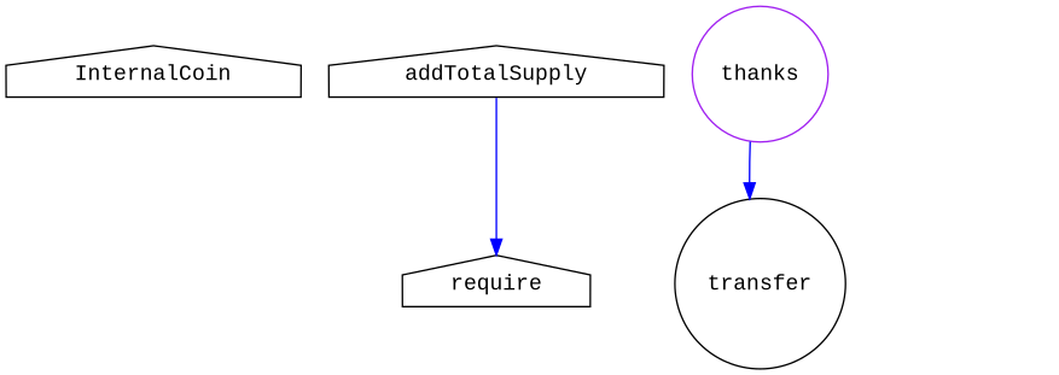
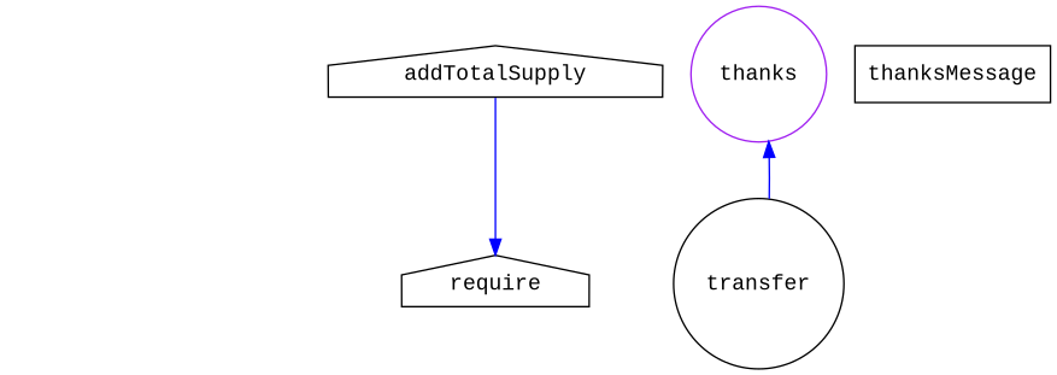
  strict digraph {
    fontname="Liberation Mono"
    node [color=black fontname="Liberation Mono" shape=house]
    edge [color=blue fontname="Liberation Mono"]
-   InternalCoin
    addTotalSupply
    require
    thanks [color=purple shape=circle]
    transfer [shape=circle]
+   thanksMessage [shape=box]
    addTotalSupply -> require
-   thanks -> transfer
+   transfer -> thanks
  }
